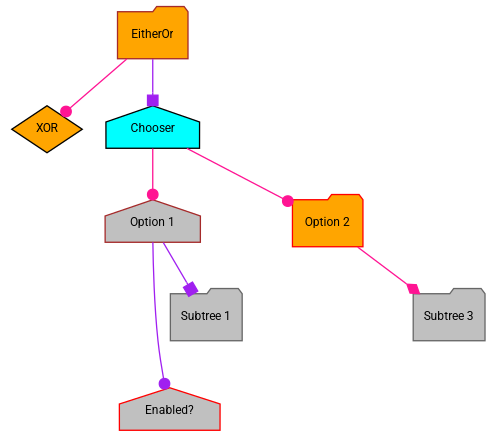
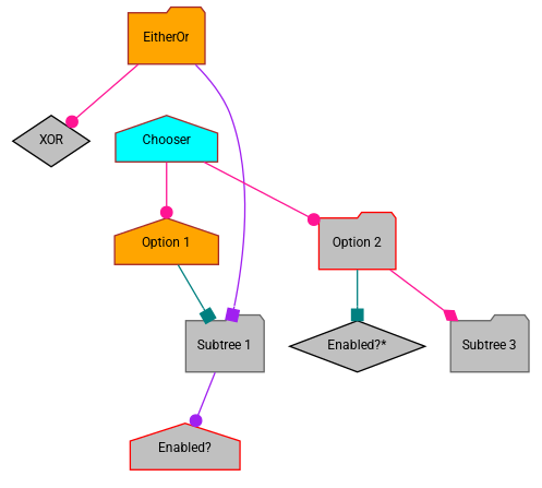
  digraph {
    fontname=Roboto
    ordering=out
    node [color=brown fillcolor=gray fontcolor=black fontname=Roboto fontsize=9 shape=folder style=filled]
    edge [arrowhead=dot color=deeppink fontname=Roboto]
    n1 [fillcolor=orange label=EitherOr]
-   n2 [color=black fillcolor=orange label=XOR shape=diamond]
-   n3 [color=black fillcolor=cyan label=Chooser shape=house]
-   n4 [label="Option 1" shape=house]
-   n5 [color=red fillcolor=orange label="Option 2"]
+   n2 [color=black label=XOR shape=diamond]
+   n3 [fillcolor=cyan label=Chooser shape=house]
+   n4 [fillcolor=orange label="Option 1" shape=house]
+   n5 [color=red label="Option 2"]
    n6 [color=red label="Enabled?" shape=house]
    n7 [color=gray40 label="Subtree 1"]
+   n8 [color=black label="Enabled?*" shape=diamond]
    n9 [color=gray40 label="Subtree 3"]
    n1 -> n2
-   n1 -> n3 [arrowhead=box color=purple]
+   n1 -> n7 [arrowhead=box color=purple]
    n3 -> n4
    n3 -> n5
-   n4 -> n6 [color=purple]
-   n4 -> n7 [arrowhead=box color=purple]
+   n7 -> n6 [color=purple]
+   n4 -> n7 [arrowhead=box color=teal]
+   n5 -> n8 [arrowhead=box color=teal]
    n5 -> n9 [arrowhead=diamond]
  }
